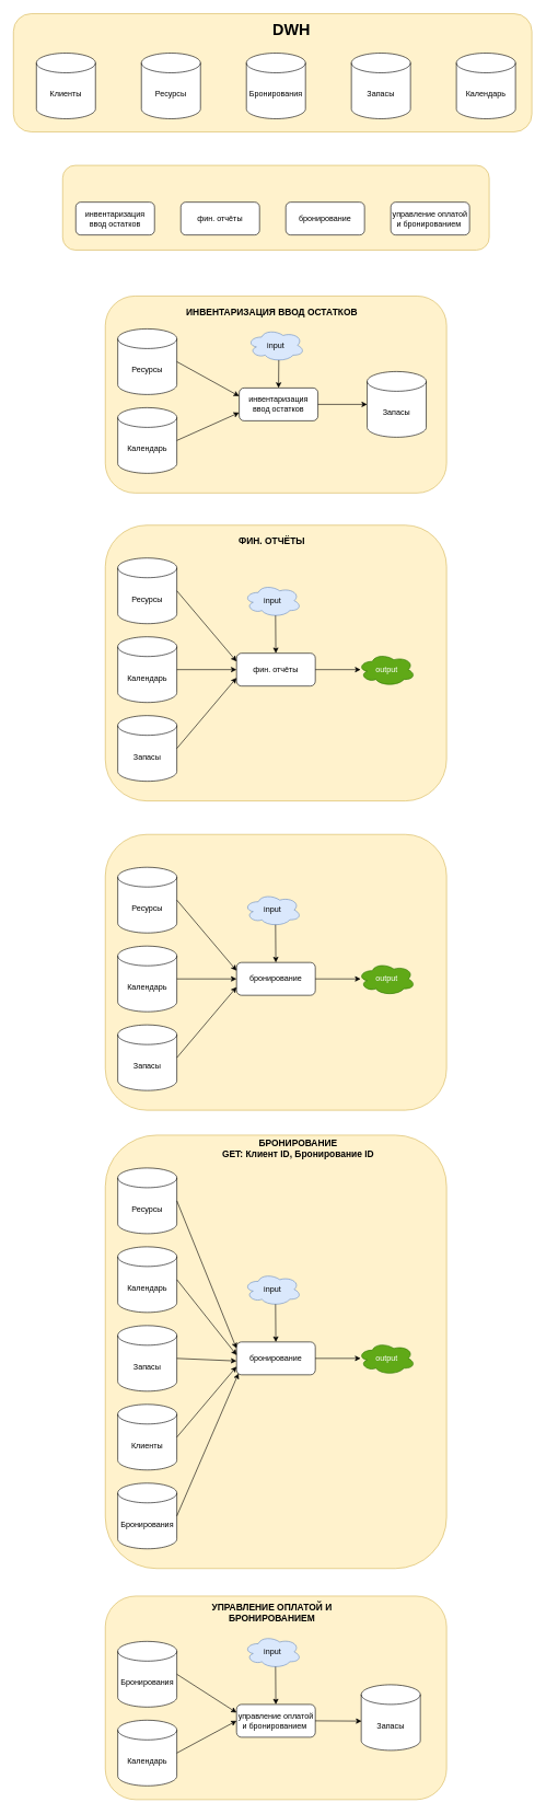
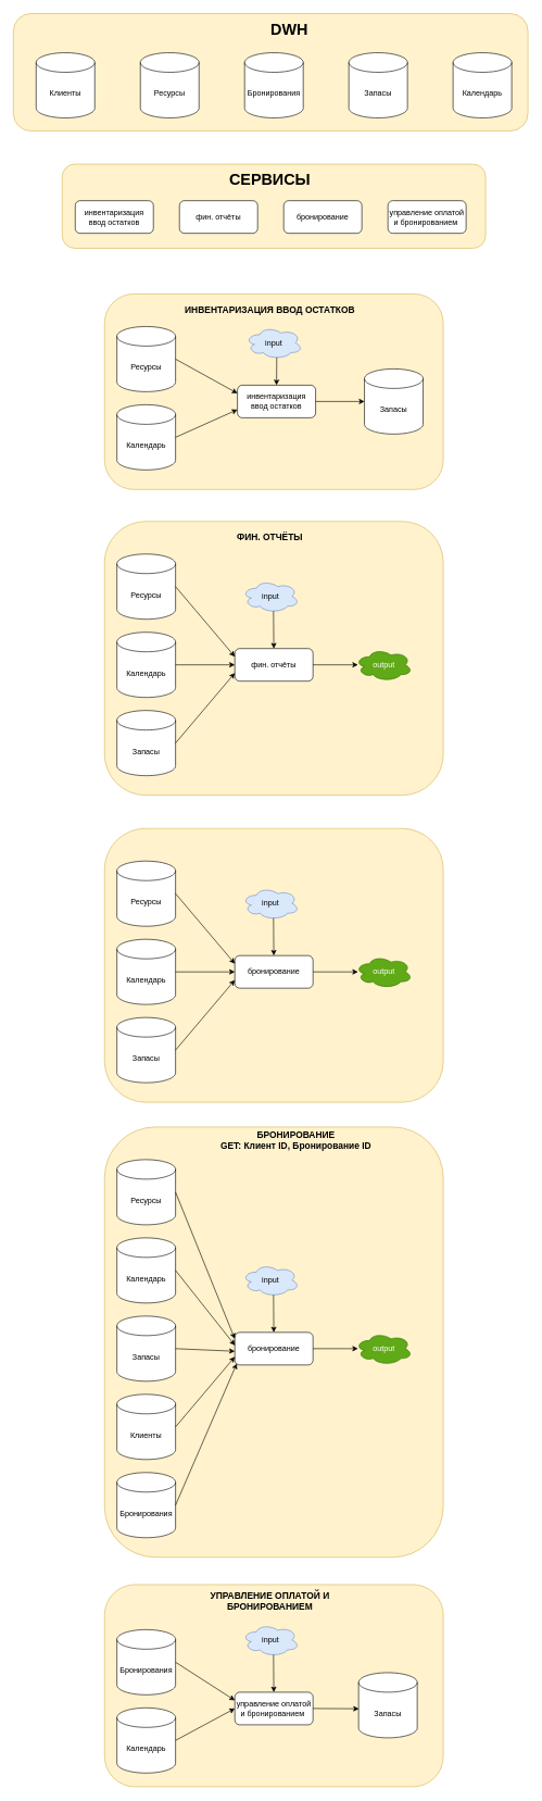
  <mxCell id="0" />
  <mxCell id="1" parent="0" />
  <mxCell id="2" value="" style="rounded=1;whiteSpace=wrap;html=1;fillColor=#fff2cc;strokeColor=#d6b656;" vertex="1" parent="1"><mxGeometry x="95" y="251" width="650" height="129" as="geometry" /></mxCell>
  <mxCell id="3" value="" style="rounded=1;whiteSpace=wrap;html=1;fillColor=#fff2cc;strokeColor=#d6b656;" vertex="1" parent="1"><mxGeometry x="20" y="20" width="790" height="180" as="geometry" /></mxCell>
  <mxCell id="4" value="Клиенты" style="shape=cylinder3;whiteSpace=wrap;html=1;boundedLbl=1;backgroundOutline=1;size=15;" vertex="1" parent="1"><mxGeometry x="55" y="80" width="90" height="100" as="geometry" /></mxCell>
  <mxCell id="5" value="Ресурсы" style="shape=cylinder3;whiteSpace=wrap;html=1;boundedLbl=1;backgroundOutline=1;size=15;" vertex="1" parent="1"><mxGeometry x="215" y="80" width="90" height="100" as="geometry" /></mxCell>
  <mxCell id="6" value="Бронирования" style="shape=cylinder3;whiteSpace=wrap;html=1;boundedLbl=1;backgroundOutline=1;size=15;" vertex="1" parent="1"><mxGeometry x="375" y="80" width="90" height="100" as="geometry" /></mxCell>
  <mxCell id="7" value="Запасы" style="shape=cylinder3;whiteSpace=wrap;html=1;boundedLbl=1;backgroundOutline=1;size=15;" vertex="1" parent="1"><mxGeometry x="535" y="80" width="90" height="100" as="geometry" /></mxCell>
  <mxCell id="8" value="Календарь" style="shape=cylinder3;whiteSpace=wrap;html=1;boundedLbl=1;backgroundOutline=1;size=15;" vertex="1" parent="1"><mxGeometry x="695" y="80" width="90" height="100" as="geometry" /></mxCell>
  <mxCell id="9" value="инвентаризация&lt;div&gt;ввод остатков&lt;/div&gt;" style="rounded=1;whiteSpace=wrap;html=1;" vertex="1" parent="1"><mxGeometry x="115" y="307" width="120" height="50" as="geometry" /></mxCell>
  <mxCell id="10" value="фин. отчёты" style="rounded=1;whiteSpace=wrap;html=1;" vertex="1" parent="1"><mxGeometry x="275" y="307" width="120" height="50" as="geometry" /></mxCell>
  <mxCell id="11" value="бронирование" style="rounded=1;whiteSpace=wrap;html=1;" vertex="1" parent="1"><mxGeometry x="435" y="307" width="120" height="50" as="geometry" /></mxCell>
  <mxCell id="12" value="управление оплатой и бронированием&amp;nbsp;" style="rounded=1;whiteSpace=wrap;html=1;" vertex="1" parent="1"><mxGeometry x="595" y="307" width="120" height="50" as="geometry" /></mxCell>
  <mxCell id="13" value="&lt;h1&gt;DWH&lt;/h1&gt;" style="text;html=1;align=center;verticalAlign=middle;whiteSpace=wrap;rounded=0;" vertex="1" parent="1"><mxGeometry x="414" y="30" width="60" height="30" as="geometry" /></mxCell>
+ <mxCell id="14" value="&lt;h1&gt;СЕРВИСЫ&lt;/h1&gt;" style="text;html=1;align=center;verticalAlign=middle;whiteSpace=wrap;rounded=0;" vertex="1" parent="1"><mxGeometry x="344" y="260" width="140" height="30" as="geometry" /></mxCell>
  <mxCell id="15" value="" style="rounded=1;whiteSpace=wrap;html=1;fillColor=#fff2cc;strokeColor=#d6b656;" vertex="1" parent="1"><mxGeometry x="160" y="450" width="520" height="300" as="geometry" /></mxCell>
  <mxCell id="16" value="&lt;h3&gt;ИНВЕНТАРИЗАЦИЯ ВВОД ОСТАТКОВ&lt;/h3&gt;" style="text;html=1;align=center;verticalAlign=middle;whiteSpace=wrap;rounded=0;" vertex="1" parent="1"><mxGeometry x="259" y="460" width="310" height="30" as="geometry" /></mxCell>
  <mxCell id="17" value="Ресурсы" style="shape=cylinder3;whiteSpace=wrap;html=1;boundedLbl=1;backgroundOutline=1;size=15;" vertex="1" parent="1"><mxGeometry x="179" y="500" width="90" height="100" as="geometry" /></mxCell>
  <mxCell id="18" value="Календарь" style="shape=cylinder3;whiteSpace=wrap;html=1;boundedLbl=1;backgroundOutline=1;size=15;" vertex="1" parent="1"><mxGeometry x="179" y="620" width="90" height="100" as="geometry" /></mxCell>
  <mxCell id="19" value="инвентаризация&lt;div&gt;ввод остатков&lt;/div&gt;" style="rounded=1;whiteSpace=wrap;html=1;" vertex="1" parent="1"><mxGeometry x="364" y="590" width="120" height="50" as="geometry" /></mxCell>
  <mxCell id="20" value="" style="endArrow=classic;html=1;rounded=0;exitX=1;exitY=0.5;exitDx=0;exitDy=0;exitPerimeter=0;entryX=0;entryY=0.25;entryDx=0;entryDy=0;" edge="1" parent="1" source="17" target="19"><mxGeometry width="50" height="50" relative="1" as="geometry"><mxPoint x="469" y="500" as="sourcePoint" /><mxPoint x="519" y="450" as="targetPoint" /></mxGeometry></mxCell>
  <mxCell id="21" value="" style="endArrow=classic;html=1;rounded=0;exitX=1;exitY=0.5;exitDx=0;exitDy=0;exitPerimeter=0;entryX=0;entryY=0.75;entryDx=0;entryDy=0;" edge="1" parent="1" source="18" target="19"><mxGeometry width="50" height="50" relative="1" as="geometry"><mxPoint x="469" y="500" as="sourcePoint" /><mxPoint x="519" y="450" as="targetPoint" /></mxGeometry></mxCell>
  <mxCell id="22" value="Запасы" style="shape=cylinder3;whiteSpace=wrap;html=1;boundedLbl=1;backgroundOutline=1;size=15;" vertex="1" parent="1"><mxGeometry x="559" y="565" width="90" height="100" as="geometry" /></mxCell>
  <mxCell id="23" value="" style="endArrow=classic;html=1;rounded=0;exitX=1;exitY=0.5;exitDx=0;exitDy=0;" edge="1" parent="1" source="19" target="22"><mxGeometry width="50" height="50" relative="1" as="geometry"><mxPoint x="469" y="500" as="sourcePoint" /><mxPoint x="519" y="450" as="targetPoint" /></mxGeometry></mxCell>
  <mxCell id="24" value="" style="rounded=1;whiteSpace=wrap;html=1;fillColor=#fff2cc;strokeColor=#d6b656;" vertex="1" parent="1"><mxGeometry x="160" y="799" width="520" height="420" as="geometry" /></mxCell>
  <mxCell id="25" value="&lt;h3&gt;ФИН. ОТЧЁТЫ&lt;/h3&gt;" style="text;html=1;align=center;verticalAlign=middle;whiteSpace=wrap;rounded=0;" vertex="1" parent="1"><mxGeometry x="259" y="809" width="310" height="30" as="geometry" /></mxCell>
  <mxCell id="26" value="Ресурсы" style="shape=cylinder3;whiteSpace=wrap;html=1;boundedLbl=1;backgroundOutline=1;size=15;" vertex="1" parent="1"><mxGeometry x="179" y="849" width="90" height="100" as="geometry" /></mxCell>
  <mxCell id="27" value="Календарь" style="shape=cylinder3;whiteSpace=wrap;html=1;boundedLbl=1;backgroundOutline=1;size=15;" vertex="1" parent="1"><mxGeometry x="179" y="969" width="90" height="100" as="geometry" /></mxCell>
  <mxCell id="28" value="фин. отчёты" style="rounded=1;whiteSpace=wrap;html=1;" vertex="1" parent="1"><mxGeometry x="360" y="994" width="120" height="50" as="geometry" /></mxCell>
  <mxCell id="29" value="" style="endArrow=classic;html=1;rounded=0;exitX=1;exitY=0.5;exitDx=0;exitDy=0;exitPerimeter=0;entryX=0;entryY=0.25;entryDx=0;entryDy=0;" edge="1" parent="1" source="26" target="28"><mxGeometry width="50" height="50" relative="1" as="geometry"><mxPoint x="469" y="849" as="sourcePoint" /><mxPoint x="519" y="799" as="targetPoint" /></mxGeometry></mxCell>
  <mxCell id="30" value="" style="endArrow=classic;html=1;rounded=0;exitX=1;exitY=0.5;exitDx=0;exitDy=0;exitPerimeter=0;entryX=0;entryY=0.5;entryDx=0;entryDy=0;" edge="1" parent="1" source="27" target="28"><mxGeometry width="50" height="50" relative="1" as="geometry"><mxPoint x="469" y="849" as="sourcePoint" /><mxPoint x="519" y="799" as="targetPoint" /></mxGeometry></mxCell>
  <mxCell id="31" value="Запасы" style="shape=cylinder3;whiteSpace=wrap;html=1;boundedLbl=1;backgroundOutline=1;size=15;" vertex="1" parent="1"><mxGeometry x="179" y="1089" width="90" height="100" as="geometry" /></mxCell>
  <mxCell id="32" value="" style="endArrow=classic;html=1;rounded=0;exitX=1;exitY=0.5;exitDx=0;exitDy=0;exitPerimeter=0;entryX=0;entryY=0.75;entryDx=0;entryDy=0;" edge="1" parent="1" source="31" target="28"><mxGeometry width="50" height="50" relative="1" as="geometry"><mxPoint x="325" y="989" as="sourcePoint" /><mxPoint x="375" y="939" as="targetPoint" /></mxGeometry></mxCell>
  <mxCell id="33" value="" style="endArrow=classic;html=1;rounded=0;exitX=1;exitY=0.5;exitDx=0;exitDy=0;entryX=0;entryY=0.5;entryDx=0;entryDy=0;" edge="1" parent="1" source="28"><mxGeometry width="50" height="50" relative="1" as="geometry"><mxPoint x="325" y="989" as="sourcePoint" /><mxPoint x="549" y="1019" as="targetPoint" /></mxGeometry></mxCell>
  <mxCell id="34" value="input" style="ellipse;shape=cloud;whiteSpace=wrap;html=1;fillColor=#dae8fc;strokeColor=#6c8ebf;" vertex="1" parent="1"><mxGeometry x="376.25" y="500" width="87.5" height="50" as="geometry" /></mxCell>
  <mxCell id="35" value="" style="endArrow=classic;html=1;rounded=0;exitX=0.55;exitY=0.95;exitDx=0;exitDy=0;exitPerimeter=0;entryX=0.5;entryY=0;entryDx=0;entryDy=0;" edge="1" parent="1" source="34" target="19"><mxGeometry width="50" height="50" relative="1" as="geometry"><mxPoint x="320" y="700" as="sourcePoint" /><mxPoint x="370" y="650" as="targetPoint" /></mxGeometry></mxCell>
  <mxCell id="36" value="input" style="ellipse;shape=cloud;whiteSpace=wrap;html=1;fillColor=#dae8fc;strokeColor=#6c8ebf;" vertex="1" parent="1"><mxGeometry x="371.25" y="889" width="87.5" height="50" as="geometry" /></mxCell>
  <mxCell id="37" value="" style="endArrow=classic;html=1;rounded=0;exitX=0.55;exitY=0.95;exitDx=0;exitDy=0;exitPerimeter=0;" edge="1" parent="1" source="36" target="28"><mxGeometry width="50" height="50" relative="1" as="geometry"><mxPoint x="439" y="407" as="sourcePoint" /><mxPoint x="439" y="459" as="targetPoint" /></mxGeometry></mxCell>
  <mxCell id="38" value="output" style="ellipse;shape=cloud;whiteSpace=wrap;html=1;fillColor=#60a917;strokeColor=#2D7600;fontColor=#ffffff;" vertex="1" parent="1"><mxGeometry x="545" y="994" width="87.5" height="50" as="geometry" /></mxCell>
  <mxCell id="39" value="" style="rounded=1;whiteSpace=wrap;html=1;fillColor=#fff2cc;strokeColor=#d6b656;" vertex="1" parent="1"><mxGeometry x="160" y="1270" width="520" height="420" as="geometry" /></mxCell>
  <mxCell id="40" value="Ресурсы" style="shape=cylinder3;whiteSpace=wrap;html=1;boundedLbl=1;backgroundOutline=1;size=15;" vertex="1" parent="1"><mxGeometry x="179" y="1320" width="90" height="100" as="geometry" /></mxCell>
  <mxCell id="41" value="Календарь" style="shape=cylinder3;whiteSpace=wrap;html=1;boundedLbl=1;backgroundOutline=1;size=15;" vertex="1" parent="1"><mxGeometry x="179" y="1440" width="90" height="100" as="geometry" /></mxCell>
  <mxCell id="42" value="бронирование" style="rounded=1;whiteSpace=wrap;html=1;" vertex="1" parent="1"><mxGeometry x="360" y="1465" width="120" height="50" as="geometry" /></mxCell>
  <mxCell id="43" value="" style="endArrow=classic;html=1;rounded=0;exitX=1;exitY=0.5;exitDx=0;exitDy=0;exitPerimeter=0;entryX=0;entryY=0.25;entryDx=0;entryDy=0;" edge="1" parent="1" source="40" target="42"><mxGeometry width="50" height="50" relative="1" as="geometry"><mxPoint x="469" y="1320" as="sourcePoint" /><mxPoint x="519" y="1270" as="targetPoint" /></mxGeometry></mxCell>
  <mxCell id="44" value="" style="endArrow=classic;html=1;rounded=0;exitX=1;exitY=0.5;exitDx=0;exitDy=0;exitPerimeter=0;entryX=0;entryY=0.5;entryDx=0;entryDy=0;" edge="1" parent="1" source="41" target="42"><mxGeometry width="50" height="50" relative="1" as="geometry"><mxPoint x="469" y="1320" as="sourcePoint" /><mxPoint x="519" y="1270" as="targetPoint" /></mxGeometry></mxCell>
  <mxCell id="45" value="Запасы" style="shape=cylinder3;whiteSpace=wrap;html=1;boundedLbl=1;backgroundOutline=1;size=15;" vertex="1" parent="1"><mxGeometry x="179" y="1560" width="90" height="100" as="geometry" /></mxCell>
  <mxCell id="46" value="" style="endArrow=classic;html=1;rounded=0;exitX=1;exitY=0.5;exitDx=0;exitDy=0;exitPerimeter=0;entryX=0;entryY=0.75;entryDx=0;entryDy=0;" edge="1" parent="1" source="45" target="42"><mxGeometry width="50" height="50" relative="1" as="geometry"><mxPoint x="325" y="1460" as="sourcePoint" /><mxPoint x="375" y="1410" as="targetPoint" /></mxGeometry></mxCell>
  <mxCell id="47" value="" style="endArrow=classic;html=1;rounded=0;exitX=1;exitY=0.5;exitDx=0;exitDy=0;entryX=0;entryY=0.5;entryDx=0;entryDy=0;" edge="1" parent="1" source="42"><mxGeometry width="50" height="50" relative="1" as="geometry"><mxPoint x="325" y="1460" as="sourcePoint" /><mxPoint x="549" y="1490" as="targetPoint" /></mxGeometry></mxCell>
  <mxCell id="48" value="input" style="ellipse;shape=cloud;whiteSpace=wrap;html=1;fillColor=#dae8fc;strokeColor=#6c8ebf;" vertex="1" parent="1"><mxGeometry x="371.25" y="1360" width="87.5" height="50" as="geometry" /></mxCell>
  <mxCell id="49" value="" style="endArrow=classic;html=1;rounded=0;exitX=0.55;exitY=0.95;exitDx=0;exitDy=0;exitPerimeter=0;" edge="1" parent="1" source="48" target="42"><mxGeometry width="50" height="50" relative="1" as="geometry"><mxPoint x="439" y="878" as="sourcePoint" /><mxPoint x="439" y="930" as="targetPoint" /></mxGeometry></mxCell>
  <mxCell id="50" value="output" style="ellipse;shape=cloud;whiteSpace=wrap;html=1;fillColor=#60a917;strokeColor=#2D7600;fontColor=#ffffff;" vertex="1" parent="1"><mxGeometry x="545" y="1465" width="87.5" height="50" as="geometry" /></mxCell>
  <mxCell id="51" value="" style="rounded=1;whiteSpace=wrap;html=1;fillColor=#fff2cc;strokeColor=#d6b656;" vertex="1" parent="1"><mxGeometry x="160" y="1728" width="520" height="660" as="geometry" /></mxCell>
  <mxCell id="52" value="&lt;h3&gt;БРОНИРОВАНИЕ&lt;br&gt;GET: Клиент ID, Бронирование ID&lt;/h3&gt;" style="text;html=1;align=center;verticalAlign=middle;whiteSpace=wrap;rounded=0;" vertex="1" parent="1"><mxGeometry x="299" y="1733" width="310" height="30" as="geometry" /></mxCell>
  <mxCell id="53" value="Ресурсы" style="shape=cylinder3;whiteSpace=wrap;html=1;boundedLbl=1;backgroundOutline=1;size=15;" vertex="1" parent="1"><mxGeometry x="179" y="1778" width="90" height="100" as="geometry" /></mxCell>
  <mxCell id="54" value="Календарь" style="shape=cylinder3;whiteSpace=wrap;html=1;boundedLbl=1;backgroundOutline=1;size=15;" vertex="1" parent="1"><mxGeometry x="179" y="1898" width="90" height="100" as="geometry" /></mxCell>
  <mxCell id="55" value="бронирование" style="rounded=1;whiteSpace=wrap;html=1;" vertex="1" parent="1"><mxGeometry x="360" y="2043" width="120" height="50" as="geometry" /></mxCell>
  <mxCell id="56" value="" style="endArrow=classic;html=1;rounded=0;exitX=1;exitY=0.5;exitDx=0;exitDy=0;exitPerimeter=0;entryX=-0.001;entryY=0.197;entryDx=0;entryDy=0;entryPerimeter=0;" edge="1" parent="1" source="53" target="55"><mxGeometry width="50" height="50" relative="1" as="geometry"><mxPoint x="469" y="1778" as="sourcePoint" /><mxPoint x="360" y="1988" as="targetPoint" /></mxGeometry></mxCell>
  <mxCell id="57" value="" style="endArrow=classic;html=1;rounded=0;exitX=1;exitY=0.5;exitDx=0;exitDy=0;exitPerimeter=0;entryX=0.002;entryY=0.401;entryDx=0;entryDy=0;entryPerimeter=0;" edge="1" parent="1" source="54" target="55"><mxGeometry width="50" height="50" relative="1" as="geometry"><mxPoint x="469" y="1778" as="sourcePoint" /><mxPoint x="519" y="1728" as="targetPoint" /></mxGeometry></mxCell>
  <mxCell id="58" value="Запасы" style="shape=cylinder3;whiteSpace=wrap;html=1;boundedLbl=1;backgroundOutline=1;size=15;" vertex="1" parent="1"><mxGeometry x="179" y="2018" width="90" height="100" as="geometry" /></mxCell>
  <mxCell id="59" value="" style="endArrow=classic;html=1;rounded=0;exitX=1;exitY=0.5;exitDx=0;exitDy=0;exitPerimeter=0;entryX=0;entryY=0.579;entryDx=0;entryDy=0;entryPerimeter=0;" edge="1" parent="1" source="58" target="55"><mxGeometry width="50" height="50" relative="1" as="geometry"><mxPoint x="325" y="1918" as="sourcePoint" /><mxPoint x="375" y="1868" as="targetPoint" /></mxGeometry></mxCell>
  <mxCell id="60" value="" style="endArrow=classic;html=1;rounded=0;exitX=1;exitY=0.5;exitDx=0;exitDy=0;entryX=0;entryY=0.5;entryDx=0;entryDy=0;" edge="1" parent="1" source="55"><mxGeometry width="50" height="50" relative="1" as="geometry"><mxPoint x="325" y="2038" as="sourcePoint" /><mxPoint x="549" y="2068" as="targetPoint" /></mxGeometry></mxCell>
  <mxCell id="61" value="input" style="ellipse;shape=cloud;whiteSpace=wrap;html=1;fillColor=#dae8fc;strokeColor=#6c8ebf;" vertex="1" parent="1"><mxGeometry x="371.25" y="1938" width="87.5" height="50" as="geometry" /></mxCell>
  <mxCell id="62" value="" style="endArrow=classic;html=1;rounded=0;exitX=0.55;exitY=0.95;exitDx=0;exitDy=0;exitPerimeter=0;" edge="1" parent="1" source="61" target="55"><mxGeometry width="50" height="50" relative="1" as="geometry"><mxPoint x="439" y="1456" as="sourcePoint" /><mxPoint x="439" y="1508" as="targetPoint" /></mxGeometry></mxCell>
  <mxCell id="63" value="output" style="ellipse;shape=cloud;whiteSpace=wrap;html=1;fillColor=#60a917;strokeColor=#2D7600;fontColor=#ffffff;" vertex="1" parent="1"><mxGeometry x="545" y="2043" width="87.5" height="50" as="geometry" /></mxCell>
  <mxCell id="64" value="Клиенты" style="shape=cylinder3;whiteSpace=wrap;html=1;boundedLbl=1;backgroundOutline=1;size=15;" vertex="1" parent="1"><mxGeometry x="179" y="2138" width="90" height="100" as="geometry" /></mxCell>
  <mxCell id="65" value="" style="endArrow=classic;html=1;rounded=0;exitX=1;exitY=0.5;exitDx=0;exitDy=0;exitPerimeter=0;entryX=0;entryY=0.75;entryDx=0;entryDy=0;" edge="1" parent="1" source="64" target="55"><mxGeometry width="50" height="50" relative="1" as="geometry"><mxPoint x="316" y="1918" as="sourcePoint" /><mxPoint x="366" y="1868" as="targetPoint" /></mxGeometry></mxCell>
  <mxCell id="66" value="Бронирования" style="shape=cylinder3;whiteSpace=wrap;html=1;boundedLbl=1;backgroundOutline=1;size=15;" vertex="1" parent="1"><mxGeometry x="179" y="2258" width="90" height="100" as="geometry" /></mxCell>
  <mxCell id="67" value="" style="endArrow=classic;html=1;rounded=0;exitX=1;exitY=0.5;exitDx=0;exitDy=0;exitPerimeter=0;entryX=0.025;entryY=0.957;entryDx=0;entryDy=0;entryPerimeter=0;" edge="1" parent="1" source="66" target="55"><mxGeometry width="50" height="50" relative="1" as="geometry"><mxPoint x="56" y="2078" as="sourcePoint" /><mxPoint x="106" y="2028" as="targetPoint" /></mxGeometry></mxCell>
  <mxCell id="68" value="" style="rounded=1;whiteSpace=wrap;html=1;fillColor=#fff2cc;strokeColor=#d6b656;" vertex="1" parent="1"><mxGeometry x="160" y="2430" width="520" height="310" as="geometry" /></mxCell>
  <mxCell id="69" value="&lt;h3&gt;УПРАВЛЕНИЕ ОПЛАТОЙ И БРОНИРОВАНИЕМ&lt;/h3&gt;" style="text;html=1;align=center;verticalAlign=middle;whiteSpace=wrap;rounded=0;" vertex="1" parent="1"><mxGeometry x="259" y="2440" width="310" height="30" as="geometry" /></mxCell>
  <mxCell id="70" value="Бронирования" style="shape=cylinder3;whiteSpace=wrap;html=1;boundedLbl=1;backgroundOutline=1;size=15;" vertex="1" parent="1"><mxGeometry x="179" y="2499" width="90" height="100" as="geometry" /></mxCell>
  <mxCell id="71" value="Календарь" style="shape=cylinder3;whiteSpace=wrap;html=1;boundedLbl=1;backgroundOutline=1;size=15;" vertex="1" parent="1"><mxGeometry x="179" y="2619" width="90" height="100" as="geometry" /></mxCell>
  <mxCell id="72" value="управление оплатой и бронированием&amp;nbsp;" style="rounded=1;whiteSpace=wrap;html=1;" vertex="1" parent="1"><mxGeometry x="360" y="2595" width="120" height="50" as="geometry" /></mxCell>
  <mxCell id="73" value="" style="endArrow=classic;html=1;rounded=0;exitX=1;exitY=0.5;exitDx=0;exitDy=0;exitPerimeter=0;entryX=0;entryY=0.25;entryDx=0;entryDy=0;" edge="1" parent="1" source="70" target="72"><mxGeometry width="50" height="50" relative="1" as="geometry"><mxPoint x="469" y="2480" as="sourcePoint" /><mxPoint x="519" y="2430" as="targetPoint" /></mxGeometry></mxCell>
  <mxCell id="74" value="" style="endArrow=classic;html=1;rounded=0;exitX=1;exitY=0.5;exitDx=0;exitDy=0;exitPerimeter=0;entryX=0;entryY=0.5;entryDx=0;entryDy=0;" edge="1" parent="1" source="71" target="72"><mxGeometry width="50" height="50" relative="1" as="geometry"><mxPoint x="469" y="2480" as="sourcePoint" /><mxPoint x="519" y="2430" as="targetPoint" /></mxGeometry></mxCell>
  <mxCell id="75" value="Запасы" style="shape=cylinder3;whiteSpace=wrap;html=1;boundedLbl=1;backgroundOutline=1;size=15;" vertex="1" parent="1"><mxGeometry x="550" y="2565" width="90" height="100" as="geometry" /></mxCell>
  <mxCell id="76" value="" style="endArrow=classic;html=1;rounded=0;exitX=1;exitY=0.5;exitDx=0;exitDy=0;entryX=0.005;entryY=0.554;entryDx=0;entryDy=0;entryPerimeter=0;" edge="1" parent="1" source="72" target="75"><mxGeometry width="50" height="50" relative="1" as="geometry"><mxPoint x="325" y="2620" as="sourcePoint" /><mxPoint x="549" y="2650" as="targetPoint" /></mxGeometry></mxCell>
  <mxCell id="77" value="input" style="ellipse;shape=cloud;whiteSpace=wrap;html=1;fillColor=#dae8fc;strokeColor=#6c8ebf;" vertex="1" parent="1"><mxGeometry x="371.25" y="2490" width="87.5" height="50" as="geometry" /></mxCell>
  <mxCell id="78" value="" style="endArrow=classic;html=1;rounded=0;exitX=0.55;exitY=0.95;exitDx=0;exitDy=0;exitPerimeter=0;" edge="1" parent="1" source="77" target="72"><mxGeometry width="50" height="50" relative="1" as="geometry"><mxPoint x="439" y="2008" as="sourcePoint" /><mxPoint x="439" y="2060" as="targetPoint" /></mxGeometry></mxCell>
